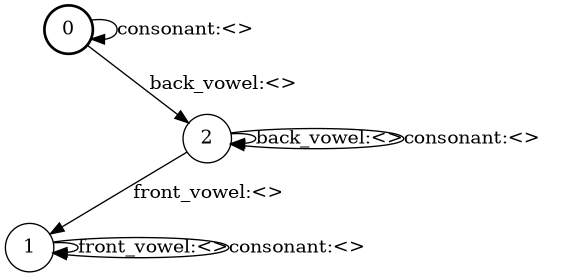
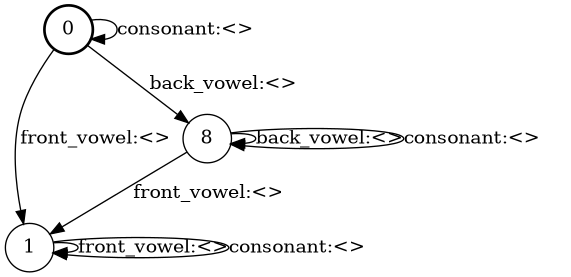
  digraph {
    nodesep=0.25
    rankdir=TB
    ranksep=0.4
    node [fontsize=14 shape=circle style=solid]
    edge [fontsize=14]
    n1 [label=0 style=bold]
    n2 [label=1]
-   n3 [label=2]
+   n3 [label=8]
    n1 -> n1 [label="consonant:<>"]
+   n1 -> n2 [label="front_vowel:<>"]
    n1 -> n3 [label="back_vowel:<>"]
    n2 -> n2 [label="front_vowel:<>"]
    n2 -> n2 [label="consonant:<>"]
    n3 -> n2 [label="front_vowel:<>"]
    n3 -> n3 [label="back_vowel:<>"]
    n3 -> n3 [label="consonant:<>"]
  }
